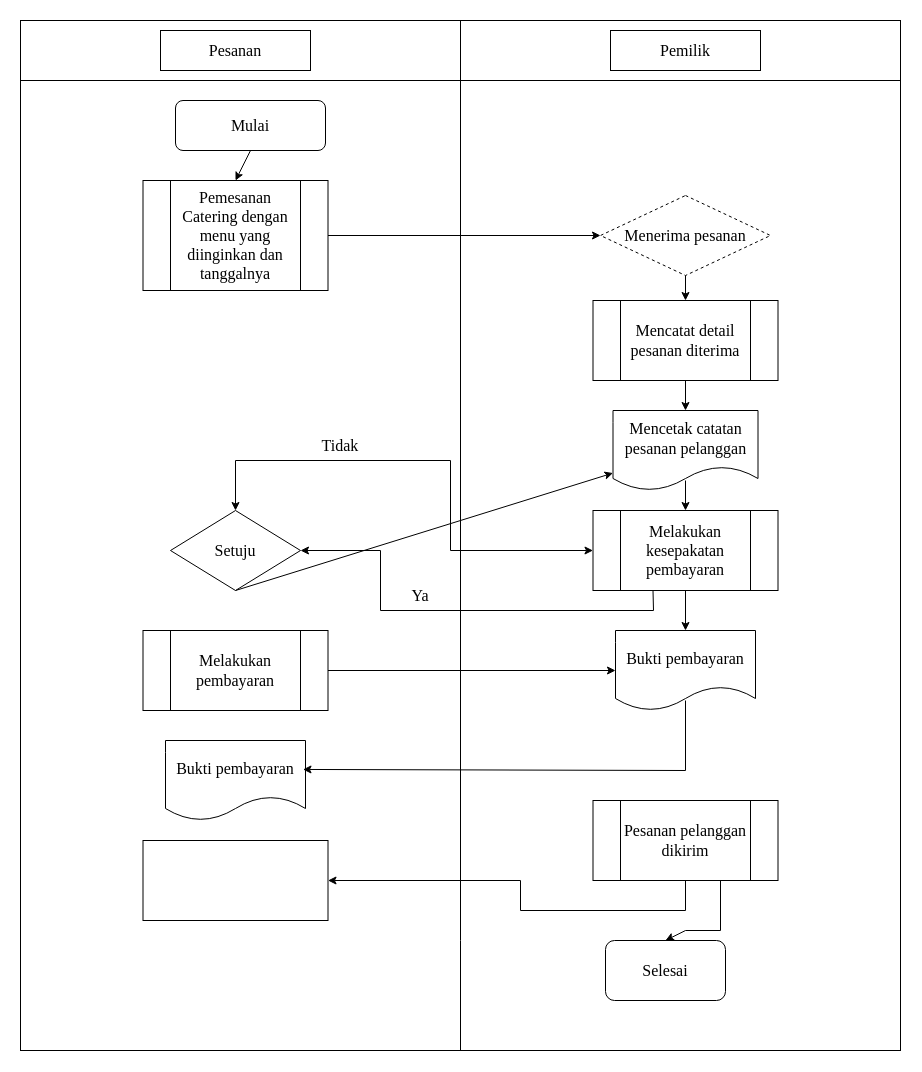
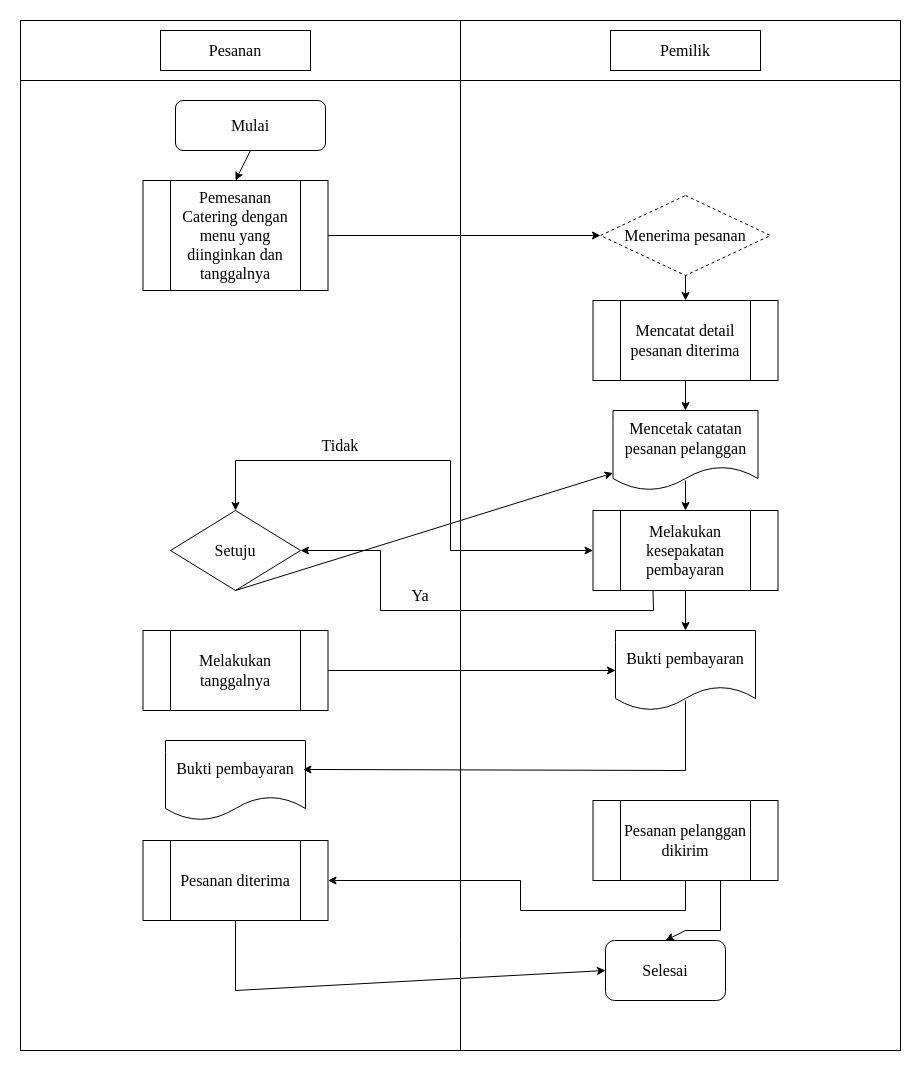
  <mxCell id="0" />
  <mxCell id="1" parent="0" />
  <mxCell id="2" value="" style="rounded=0;whiteSpace=wrap;html=1;fontFamily=Times New Roman;fontSize=16;" vertex="1" parent="1"><mxGeometry x="20" y="80" width="880" height="970" as="geometry" /></mxCell>
  <mxCell id="3" value="" style="rounded=0;whiteSpace=wrap;html=1;fontFamily=Times New Roman;fontSize=16;" vertex="1" parent="1"><mxGeometry x="20" y="20" width="880" height="60" as="geometry" /></mxCell>
  <mxCell id="4" value="" style="endArrow=none;html=1;rounded=0;fontFamily=Times New Roman;fontSize=16;entryX=0.5;entryY=0;entryDx=0;entryDy=0;" edge="1" parent="1" source="2" target="3"><mxGeometry width="50" height="50" relative="1" as="geometry"><mxPoint x="450" y="90" as="sourcePoint" /><mxPoint x="500" y="40" as="targetPoint" /><Array as="points"><mxPoint x="460" y="940" /></Array></mxGeometry></mxCell>
  <mxCell id="5" value="Pesanan" style="rounded=0;whiteSpace=wrap;html=1;fontFamily=Times New Roman;fontSize=16;" vertex="1" parent="1"><mxGeometry x="160" y="30" width="150" height="40" as="geometry" /></mxCell>
  <mxCell id="6" value="Pemilik" style="rounded=0;whiteSpace=wrap;html=1;fontFamily=Times New Roman;fontSize=16;" vertex="1" parent="1"><mxGeometry x="610" y="30" width="150" height="40" as="geometry" /></mxCell>
  <mxCell id="7" value="Mulai" style="rounded=1;whiteSpace=wrap;html=1;fontFamily=Times New Roman;fontSize=16;" vertex="1" parent="1"><mxGeometry x="175" y="100" width="150" height="50" as="geometry" /></mxCell>
  <mxCell id="8" value="" style="endArrow=classic;html=1;rounded=0;fontFamily=Times New Roman;fontSize=16;exitX=0.5;exitY=1;exitDx=0;exitDy=0;entryX=0.5;entryY=0;entryDx=0;entryDy=0;" edge="1" parent="1" source="7" target="10"><mxGeometry width="50" height="50" relative="1" as="geometry"><mxPoint x="450" y="270" as="sourcePoint" /><mxPoint x="500" y="220" as="targetPoint" /></mxGeometry></mxCell>
  <mxCell id="9" value="" style="rounded=0;whiteSpace=wrap;html=1;fontFamily=Times New Roman;fontSize=16;" vertex="1" parent="1"><mxGeometry x="142.5" y="180" width="185" height="110" as="geometry" /></mxCell>
  <mxCell id="10" value="Pemesanan Catering dengan menu yang diinginkan dan tanggalnya" style="rounded=0;whiteSpace=wrap;html=1;fontFamily=Times New Roman;fontSize=16;" vertex="1" parent="1"><mxGeometry x="170" y="180" width="130" height="110" as="geometry" /></mxCell>
  <mxCell id="11" value="Menerima pesanan" style="rhombus;whiteSpace=wrap;html=1;fontFamily=Times New Roman;fontSize=16;dashed=1;" vertex="1" parent="1"><mxGeometry x="600" y="195" width="170" height="80" as="geometry" /></mxCell>
  <mxCell id="12" value="" style="endArrow=classic;html=1;rounded=0;fontFamily=Times New Roman;fontSize=16;exitX=1;exitY=0.5;exitDx=0;exitDy=0;entryX=0;entryY=0.5;entryDx=0;entryDy=0;" edge="1" parent="1" source="9" target="11"><mxGeometry width="50" height="50" relative="1" as="geometry"><mxPoint x="450" y="370" as="sourcePoint" /><mxPoint x="500" y="320" as="targetPoint" /></mxGeometry></mxCell>
  <mxCell id="13" value="" style="endArrow=classic;html=1;rounded=0;fontFamily=Times New Roman;fontSize=16;exitX=0.5;exitY=1;exitDx=0;exitDy=0;entryX=0.5;entryY=0;entryDx=0;entryDy=0;" edge="1" parent="1" source="11" target="15"><mxGeometry width="50" height="50" relative="1" as="geometry"><mxPoint x="450" y="370" as="sourcePoint" /><mxPoint x="500" y="320" as="targetPoint" /></mxGeometry></mxCell>
  <mxCell id="14" value="" style="rounded=0;whiteSpace=wrap;html=1;fontFamily=Times New Roman;fontSize=16;" vertex="1" parent="1"><mxGeometry x="592.5" y="300" width="185" height="80" as="geometry" /></mxCell>
  <mxCell id="15" value="Mencatat detail pesanan diterima" style="rounded=0;whiteSpace=wrap;html=1;fontFamily=Times New Roman;fontSize=16;" vertex="1" parent="1"><mxGeometry x="620" y="300" width="130" height="80" as="geometry" /></mxCell>
  <mxCell id="16" value="Mencetak catatan pesanan pelanggan" style="shape=document;whiteSpace=wrap;html=1;boundedLbl=1;fontFamily=Times New Roman;fontSize=16;" vertex="1" parent="1"><mxGeometry x="612.5" y="410" width="145" height="80" as="geometry" /></mxCell>
  <mxCell id="17" value="" style="endArrow=classic;html=1;rounded=0;fontFamily=Times New Roman;fontSize=16;exitX=0.5;exitY=1;exitDx=0;exitDy=0;entryX=0.5;entryY=0;entryDx=0;entryDy=0;" edge="1" parent="1" source="15" target="16"><mxGeometry width="50" height="50" relative="1" as="geometry"><mxPoint x="450" y="510" as="sourcePoint" /><mxPoint x="500" y="460" as="targetPoint" /></mxGeometry></mxCell>
  <mxCell id="18" value="" style="rounded=0;whiteSpace=wrap;html=1;fontFamily=Times New Roman;fontSize=16;" vertex="1" parent="1"><mxGeometry x="592.5" y="510" width="185" height="80" as="geometry" /></mxCell>
  <mxCell id="19" value="Melakukan kesepakatan pembayaran" style="rounded=0;whiteSpace=wrap;html=1;fontFamily=Times New Roman;fontSize=16;" vertex="1" parent="1"><mxGeometry x="620" y="510" width="130" height="80" as="geometry" /></mxCell>
  <mxCell id="20" value="" style="endArrow=classic;html=1;rounded=0;fontFamily=Times New Roman;fontSize=16;entryX=0.5;entryY=0;entryDx=0;entryDy=0;" edge="1" parent="1" target="19"><mxGeometry width="50" height="50" relative="1" as="geometry"><mxPoint x="685" y="480" as="sourcePoint" /><mxPoint x="500" y="450" as="targetPoint" /></mxGeometry></mxCell>
  <mxCell id="21" value="Tidak" style="text;html=1;strokeColor=none;fillColor=none;align=center;verticalAlign=middle;whiteSpace=wrap;rounded=0;fontFamily=Times New Roman;fontSize=16;" vertex="1" parent="1"><mxGeometry x="310" y="430" width="60" height="30" as="geometry" /></mxCell>
  <mxCell id="22" value="" style="endArrow=classic;startArrow=classic;html=1;rounded=0;fontFamily=Times New Roman;fontSize=16;exitX=0.5;exitY=0;exitDx=0;exitDy=0;entryX=0;entryY=0.5;entryDx=0;entryDy=0;" edge="1" parent="1" source="24" target="18"><mxGeometry width="50" height="50" relative="1" as="geometry"><mxPoint x="450" y="500" as="sourcePoint" /><mxPoint x="500" y="450" as="targetPoint" /><Array as="points"><mxPoint x="235" y="460" /><mxPoint x="450" y="460" /><mxPoint x="450" y="550" /></Array></mxGeometry></mxCell>
  <mxCell id="23" value="" style="endArrow=classic;html=1;rounded=0;fontFamily=Times New Roman;fontSize=16;exitX=0.25;exitY=1;exitDx=0;exitDy=0;entryX=1;entryY=0.5;entryDx=0;entryDy=0;" edge="1" parent="1" source="19" target="24"><mxGeometry width="50" height="50" relative="1" as="geometry"><mxPoint x="450" y="500" as="sourcePoint" /><mxPoint x="460" y="620" as="targetPoint" /><Array as="points"><mxPoint x="653" y="610" /><mxPoint x="380" y="610" /><mxPoint x="380" y="550" /></Array></mxGeometry></mxCell>
  <mxCell id="24" value="Setuju" style="rhombus;whiteSpace=wrap;html=1;fontFamily=Times New Roman;fontSize=16;" vertex="1" parent="1"><mxGeometry x="170" y="510" width="130" height="80" as="geometry" /></mxCell>
  <mxCell id="25" value="Ya" style="text;html=1;strokeColor=none;fillColor=none;align=center;verticalAlign=middle;whiteSpace=wrap;rounded=0;fontFamily=Times New Roman;fontSize=16;" vertex="1" parent="1"><mxGeometry x="390" y="580" width="60" height="30" as="geometry" /></mxCell>
  <mxCell id="26" value="Bukti pembayaran" style="shape=document;whiteSpace=wrap;html=1;boundedLbl=1;fontFamily=Times New Roman;fontSize=16;" vertex="1" parent="1"><mxGeometry x="615" y="630" width="140" height="80" as="geometry" /></mxCell>
  <mxCell id="27" value="" style="rounded=0;whiteSpace=wrap;html=1;fontFamily=Times New Roman;fontSize=16;" vertex="1" parent="1"><mxGeometry x="142.5" y="630" width="185" height="80" as="geometry" /></mxCell>
- <mxCell id="28" value="Melakukan pembayaran" style="rounded=0;whiteSpace=wrap;html=1;fontFamily=Times New Roman;fontSize=16;" vertex="1" parent="1"><mxGeometry x="170" y="630" width="130" height="80" as="geometry" /></mxCell>
+ <mxCell id="28" value="Melakukan tanggalnya" style="rounded=0;whiteSpace=wrap;html=1;fontFamily=Times New Roman;fontSize=16;" vertex="1" parent="1"><mxGeometry x="170" y="630" width="130" height="80" as="geometry" /></mxCell>
  <mxCell id="29" value="" style="endArrow=classic;html=1;rounded=0;fontFamily=Times New Roman;fontSize=16;exitX=0.5;exitY=1;exitDx=0;exitDy=0;" edge="1" parent="1" source="24" target="16"><mxGeometry width="50" height="50" relative="1" as="geometry"><mxPoint x="530" y="780" as="sourcePoint" /><mxPoint x="580" y="730" as="targetPoint" /></mxGeometry></mxCell>
  <mxCell id="30" value="" style="endArrow=classic;html=1;rounded=0;fontFamily=Times New Roman;fontSize=16;exitX=1;exitY=0.5;exitDx=0;exitDy=0;entryX=0;entryY=0.5;entryDx=0;entryDy=0;" edge="1" parent="1" source="27" target="26"><mxGeometry width="50" height="50" relative="1" as="geometry"><mxPoint x="530" y="780" as="sourcePoint" /><mxPoint x="580" y="730" as="targetPoint" /></mxGeometry></mxCell>
  <mxCell id="31" value="" style="endArrow=classic;html=1;rounded=0;fontFamily=Times New Roman;fontSize=16;exitX=0.5;exitY=1;exitDx=0;exitDy=0;entryX=0.5;entryY=0;entryDx=0;entryDy=0;" edge="1" parent="1" source="19" target="26"><mxGeometry width="50" height="50" relative="1" as="geometry"><mxPoint x="530" y="780" as="sourcePoint" /><mxPoint x="580" y="730" as="targetPoint" /></mxGeometry></mxCell>
  <mxCell id="32" value="Bukti pembayaran" style="shape=document;whiteSpace=wrap;html=1;boundedLbl=1;fontFamily=Times New Roman;fontSize=16;" vertex="1" parent="1"><mxGeometry x="165" y="740" width="140" height="80" as="geometry" /></mxCell>
  <mxCell id="33" value="" style="endArrow=classic;html=1;rounded=0;fontFamily=Times New Roman;fontSize=16;entryX=0.982;entryY=0.362;entryDx=0;entryDy=0;entryPerimeter=0;" edge="1" parent="1" target="32"><mxGeometry width="50" height="50" relative="1" as="geometry"><mxPoint x="685" y="700" as="sourcePoint" /><mxPoint x="310" y="770" as="targetPoint" /><Array as="points"><mxPoint x="685" y="770" /></Array></mxGeometry></mxCell>
  <mxCell id="34" value="" style="rounded=0;whiteSpace=wrap;html=1;fontFamily=Times New Roman;fontSize=16;" vertex="1" parent="1"><mxGeometry x="592.5" y="800" width="185" height="80" as="geometry" /></mxCell>
  <mxCell id="35" value="Pesanan pelanggan dikirim" style="rounded=0;whiteSpace=wrap;html=1;fontFamily=Times New Roman;fontSize=16;" vertex="1" parent="1"><mxGeometry x="620" y="800" width="130" height="80" as="geometry" /></mxCell>
  <mxCell id="36" value="" style="rounded=0;whiteSpace=wrap;html=1;fontFamily=Times New Roman;fontSize=16;" vertex="1" parent="1"><mxGeometry x="142.5" y="840" width="185" height="80" as="geometry" /></mxCell>
+ <mxCell id="37" value="Pesanan diterima" style="rounded=0;whiteSpace=wrap;html=1;fontFamily=Times New Roman;fontSize=16;" vertex="1" parent="1"><mxGeometry x="170" y="840" width="130" height="80" as="geometry" /></mxCell>
  <mxCell id="38" value="" style="endArrow=classic;html=1;rounded=0;fontFamily=Times New Roman;fontSize=16;entryX=1;entryY=0.5;entryDx=0;entryDy=0;exitX=0.5;exitY=1;exitDx=0;exitDy=0;" edge="1" parent="1" source="34" target="36"><mxGeometry width="50" height="50" relative="1" as="geometry"><mxPoint x="590" y="880" as="sourcePoint" /><mxPoint x="550" y="850" as="targetPoint" /><Array as="points"><mxPoint x="685" y="910" /><mxPoint x="520" y="910" /><mxPoint x="520" y="880" /></Array></mxGeometry></mxCell>
  <mxCell id="39" value="Selesai" style="rounded=1;whiteSpace=wrap;html=1;fontFamily=Times New Roman;fontSize=16;" vertex="1" parent="1"><mxGeometry x="605" y="940" width="120" height="60" as="geometry" /></mxCell>
  <mxCell id="40" value="" style="endArrow=classic;html=1;rounded=0;fontFamily=Times New Roman;fontSize=16;entryX=0.5;entryY=0;entryDx=0;entryDy=0;" edge="1" parent="1" target="39"><mxGeometry width="50" height="50" relative="1" as="geometry"><mxPoint x="720" y="880" as="sourcePoint" /><mxPoint x="590" y="910" as="targetPoint" /><Array as="points"><mxPoint x="720" y="930" /><mxPoint x="685" y="930" /></Array></mxGeometry></mxCell>
+ <mxCell id="41" value="" style="endArrow=classic;html=1;rounded=0;fontFamily=Times New Roman;fontSize=16;exitX=0.5;exitY=1;exitDx=0;exitDy=0;entryX=0;entryY=0.5;entryDx=0;entryDy=0;" edge="1" parent="1" source="37" target="39"><mxGeometry width="50" height="50" relative="1" as="geometry"><mxPoint x="490" y="970" as="sourcePoint" /><mxPoint x="550" y="910" as="targetPoint" /><Array as="points"><mxPoint x="235" y="990" /></Array></mxGeometry></mxCell>
